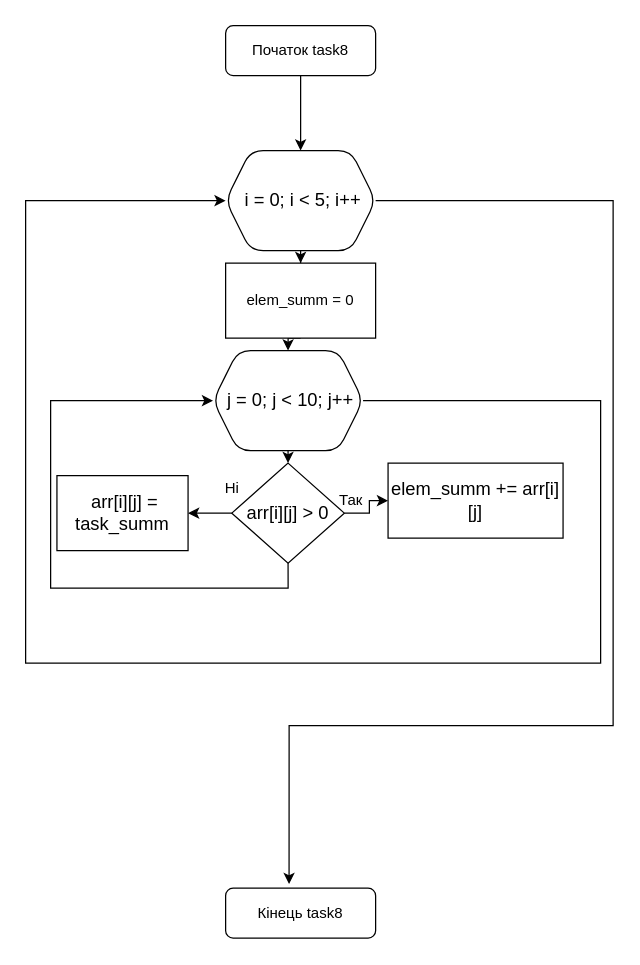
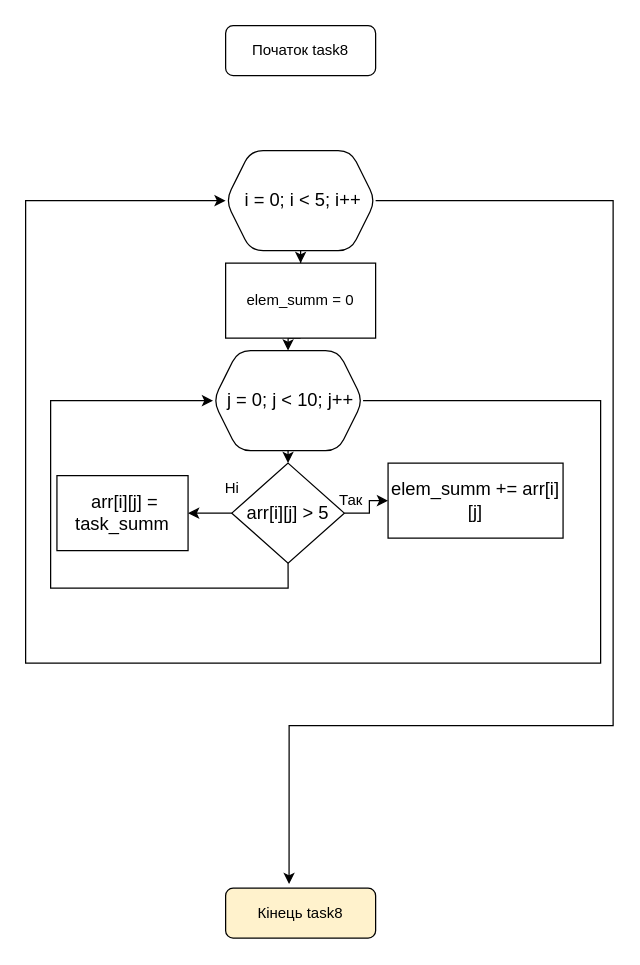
  <mxCell id="0" />
  <mxCell id="1" parent="0" />
- <mxCell id="2" value="" style="edgeStyle=orthogonalEdgeStyle;rounded=0;orthogonalLoop=1;jettySize=auto;html=1;" parent="1" source="3" target="16" edge="1"><mxGeometry relative="1" as="geometry" /></mxCell>
  <mxCell id="3" value="Початок task8" style="rounded=1;whiteSpace=wrap;html=1;fontSize=12;glass=0;strokeWidth=1;shadow=0;" parent="1" vertex="1"><mxGeometry x="180" y="20" width="120" height="40" as="geometry" /></mxCell>
- <mxCell id="4" value="Кінець task8" style="rounded=1;whiteSpace=wrap;html=1;fontSize=12;glass=0;strokeWidth=1;shadow=0;" parent="1" vertex="1"><mxGeometry x="180" y="710" width="120" height="40" as="geometry" /></mxCell>
+ <mxCell id="4" value="Кінець task8" style="rounded=1;whiteSpace=wrap;html=1;fontSize=12;glass=0;strokeWidth=1;shadow=0;fillColor=#fff2cc;" parent="1" vertex="1"><mxGeometry x="180" y="710" width="120" height="40" as="geometry" /></mxCell>
  <mxCell id="5" style="edgeStyle=orthogonalEdgeStyle;rounded=0;orthogonalLoop=1;jettySize=auto;html=1;exitX=1;exitY=0.5;exitDx=0;exitDy=0;entryX=0;entryY=0.5;entryDx=0;entryDy=0;" parent="1" source="7" target="16" edge="1"><mxGeometry relative="1" as="geometry"><mxPoint x="130" y="150" as="targetPoint" /><Array as="points"><mxPoint x="480" y="320" /><mxPoint x="480" y="530" /><mxPoint y="530" x="20" /><mxPoint y="160" x="20" /></Array></mxGeometry></mxCell>
  <mxCell id="6" style="edgeStyle=orthogonalEdgeStyle;rounded=0;orthogonalLoop=1;jettySize=auto;html=1;exitX=0.5;exitY=1;exitDx=0;exitDy=0;entryX=0.5;entryY=0;entryDx=0;entryDy=0;" edge="1" parent="1" source="7" target="11"><mxGeometry relative="1" as="geometry" /></mxCell>
  <mxCell id="7" value="&lt;span id=&quot;docs-internal-guid-11f36112-7fff-678b-4d73-d2db8f19370d&quot;&gt;&lt;span style=&quot;font-size: 11pt ; font-family: &amp;#34;calibri&amp;#34; , sans-serif ; background-color: transparent ; vertical-align: baseline&quot;&gt;&amp;nbsp;j = 0; j &amp;lt; 10; j++&lt;/span&gt;&lt;/span&gt;" style="shape=hexagon;perimeter=hexagonPerimeter2;whiteSpace=wrap;html=1;fixedSize=1;rounded=1;shadow=0;strokeWidth=1;glass=0;" parent="1" vertex="1"><mxGeometry x="169.95" y="280" width="120" height="80" as="geometry" /></mxCell>
  <mxCell id="8" value="" style="edgeStyle=orthogonalEdgeStyle;rounded=0;orthogonalLoop=1;jettySize=auto;html=1;" parent="1" source="11" target="12" edge="1"><mxGeometry relative="1" as="geometry" /></mxCell>
  <mxCell id="9" style="edgeStyle=orthogonalEdgeStyle;rounded=0;orthogonalLoop=1;jettySize=auto;html=1;exitX=0;exitY=0.5;exitDx=0;exitDy=0;entryX=0.5;entryY=0;entryDx=0;entryDy=0;" edge="1" parent="1" source="11" target="19"><mxGeometry relative="1" as="geometry" /></mxCell>
  <mxCell id="10" style="edgeStyle=orthogonalEdgeStyle;rounded=0;orthogonalLoop=1;jettySize=auto;html=1;exitX=0.5;exitY=1;exitDx=0;exitDy=0;entryX=0;entryY=0.5;entryDx=0;entryDy=0;" edge="1" parent="1" source="11" target="7"><mxGeometry relative="1" as="geometry"><mxPoint x="40" y="320" as="targetPoint" /><Array as="points"><mxPoint x="230" y="470" /><mxPoint x="40" y="470" /><mxPoint x="40" y="320" /></Array></mxGeometry></mxCell>
- <mxCell id="11" value="&lt;span id=&quot;docs-internal-guid-3239bdd4-7fff-05d2-49c1-e8b8d7549b56&quot;&gt;&lt;span style=&quot;font-size: 11pt ; font-family: &amp;#34;calibri&amp;#34; , sans-serif ; background-color: transparent ; vertical-align: baseline&quot;&gt;arr[i][j] &amp;gt; 0&lt;/span&gt;&lt;/span&gt;" style="rhombus;whiteSpace=wrap;html=1;" parent="1" vertex="1"><mxGeometry x="184.95" y="370" width="90" height="80" as="geometry" /></mxCell>
+ <mxCell id="11" value="&lt;span id=&quot;docs-internal-guid-3239bdd4-7fff-05d2-49c1-e8b8d7549b56&quot;&gt;&lt;span style=&quot;font-size: 11pt ; font-family: &amp;#34;calibri&amp;#34; , sans-serif ; background-color: transparent ; vertical-align: baseline&quot;&gt;arr[i][j] &amp;gt; 5&lt;/span&gt;&lt;/span&gt;" style="rhombus;whiteSpace=wrap;html=1;" parent="1" vertex="1"><mxGeometry x="184.95" y="370" width="90" height="80" as="geometry" /></mxCell>
  <mxCell id="12" value="&lt;span id=&quot;docs-internal-guid-d33b14eb-7fff-4379-3f94-57dcbb0f85fb&quot;&gt;&lt;span style=&quot;font-size: 11pt ; font-family: &amp;#34;calibri&amp;#34; , sans-serif ; background-color: transparent ; vertical-align: baseline&quot;&gt;elem_summ += arr[i][j]&lt;/span&gt;&lt;/span&gt;" style="whiteSpace=wrap;html=1;" parent="1" vertex="1"><mxGeometry x="309.95" y="370" width="140" height="60" as="geometry" /></mxCell>
  <mxCell id="13" value="Так" style="text;html=1;align=center;verticalAlign=middle;resizable=0;points=[];autosize=1;" parent="1" vertex="1"><mxGeometry x="264.95" y="390" width="30" height="20" as="geometry" /></mxCell>
  <mxCell id="14" style="edgeStyle=orthogonalEdgeStyle;rounded=0;orthogonalLoop=1;jettySize=auto;html=1;exitX=1;exitY=0.5;exitDx=0;exitDy=0;entryX=0.423;entryY=-0.08;entryDx=0;entryDy=0;entryPerimeter=0;" parent="1" source="16" target="4" edge="1"><mxGeometry relative="1" as="geometry"><mxPoint x="240" y="680" as="targetPoint" /><Array as="points"><mxPoint x="490" y="160" /><mxPoint x="490" y="580" /><mxPoint x="231" y="580" /></Array></mxGeometry></mxCell>
  <mxCell id="15" value="" style="edgeStyle=orthogonalEdgeStyle;rounded=0;orthogonalLoop=1;jettySize=auto;html=1;" parent="1" source="16" target="18" edge="1"><mxGeometry relative="1" as="geometry" /></mxCell>
  <mxCell id="16" value="&lt;span id=&quot;docs-internal-guid-c3619802-7fff-96b7-2d62-2ea32c508185&quot;&gt;&lt;span style=&quot;font-size: 11pt ; font-family: &amp;#34;calibri&amp;#34; , sans-serif ; background-color: transparent ; vertical-align: baseline&quot;&gt;&amp;nbsp;i = 0; i &amp;lt; 5; i++&lt;/span&gt;&lt;/span&gt;" style="shape=hexagon;perimeter=hexagonPerimeter2;whiteSpace=wrap;html=1;fixedSize=1;rounded=1;shadow=0;strokeWidth=1;glass=0;" parent="1" vertex="1"><mxGeometry x="180" y="120" width="120" height="80" as="geometry" /></mxCell>
  <mxCell id="17" style="edgeStyle=orthogonalEdgeStyle;rounded=0;orthogonalLoop=1;jettySize=auto;html=1;exitX=0.5;exitY=1;exitDx=0;exitDy=0;entryX=0.5;entryY=0;entryDx=0;entryDy=0;" edge="1" parent="1" source="18" target="7"><mxGeometry relative="1" as="geometry" /></mxCell>
  <mxCell id="18" value="elem_summ = 0" style="rounded=0;whiteSpace=wrap;html=1;" parent="1" vertex="1"><mxGeometry x="180" y="210" width="120" height="60" as="geometry" /></mxCell>
  <mxCell id="19" value="&lt;span id=&quot;docs-internal-guid-7e5fb093-7fff-daf2-2e01-e1d397f97438&quot;&gt;&lt;span style=&quot;font-size: 11pt ; font-family: &amp;#34;calibri&amp;#34; , sans-serif ; background-color: transparent ; vertical-align: baseline&quot;&gt;&amp;nbsp;arr[i][j] = task_summ&lt;/span&gt;&lt;/span&gt;" style="whiteSpace=wrap;html=1;direction=south;" vertex="1" parent="1"><mxGeometry x="45.05" y="380" width="104.9" height="60" as="geometry" /></mxCell>
  <mxCell id="20" value="Ні" style="text;html=1;align=center;verticalAlign=middle;resizable=0;points=[];autosize=1;direction=south;" vertex="1" parent="1"><mxGeometry x="170" y="380" width="30" height="20" as="geometry" /></mxCell>
